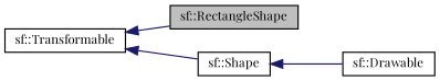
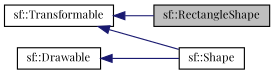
  digraph {
    fontname="Playfair Display"
    rankdir=LR
    node [color=black fillcolor=white fontname="Playfair Display" fontsize=10 shape=record style=filled]
    edge [color=midnightblue dir=back fontname="Playfair Display" fontsize=10 labelfontname=Helvetica labelfontsize=10 style=solid]
    n1 [fillcolor=grey75 fontcolor=black height=0.2 label="sf::RectangleShape" width=0.4]
    n2 [height=0.2 label="sf::Shape" width=0.4]
    n3 [height=0.2 label="sf::Drawable" width=0.4]
    n4 [height=0.2 label="sf::Transformable" width=0.4]
-   n2 -> n3
+   n3 -> n2
    n4 -> n1
    n4 -> n2
  }
